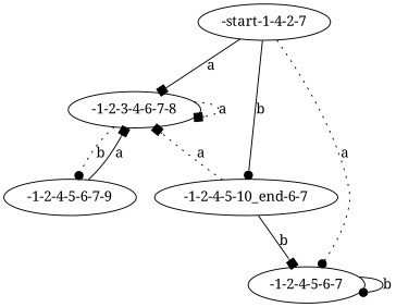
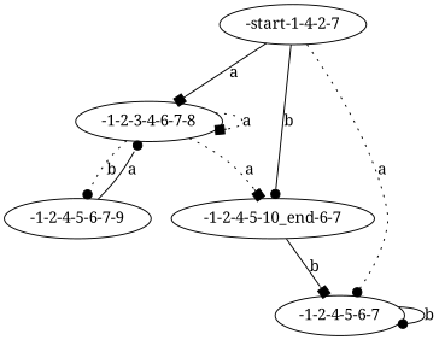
  digraph {
    fontname="Noto Serif"
    node [fontname="Noto Serif"]
    edge [arrowhead=box fontname="Noto Serif" style=solid]
    "-start-1-4-2-7"
    "-1-2-3-4-6-7-8"
    "-1-2-4-5-6-7"
    "-1-2-4-5-10_end-6-7"
    "-1-2-4-5-6-7-9"
    "-start-1-4-2-7" -> "-1-2-3-4-6-7-8" [label=a]
    "-start-1-4-2-7" -> "-1-2-4-5-6-7" [arrowhead=dot label=a style=dotted]
    "-start-1-4-2-7" -> "-1-2-4-5-10_end-6-7" [arrowhead=dot label=b]
    "-1-2-3-4-6-7-8" -> "-1-2-3-4-6-7-8" [label=a style=dotted]
    "-1-2-3-4-6-7-8" -> "-1-2-4-5-6-7-9" [arrowhead=dot label=b style=dotted]
    "-1-2-4-5-6-7" -> "-1-2-4-5-6-7" [arrowhead=dot label=b]
-   "-1-2-4-5-10_end-6-7" -> "-1-2-3-4-6-7-8" [label=a style=dotted]
+   "-1-2-3-4-6-7-8" -> "-1-2-4-5-10_end-6-7" [label=a style=dotted]
    "-1-2-4-5-10_end-6-7" -> "-1-2-4-5-6-7" [label=b]
-   "-1-2-4-5-6-7-9" -> "-1-2-3-4-6-7-8" [label=a]
+   "-1-2-4-5-6-7-9" -> "-1-2-3-4-6-7-8" [arrowhead=dot label=a]
  }
